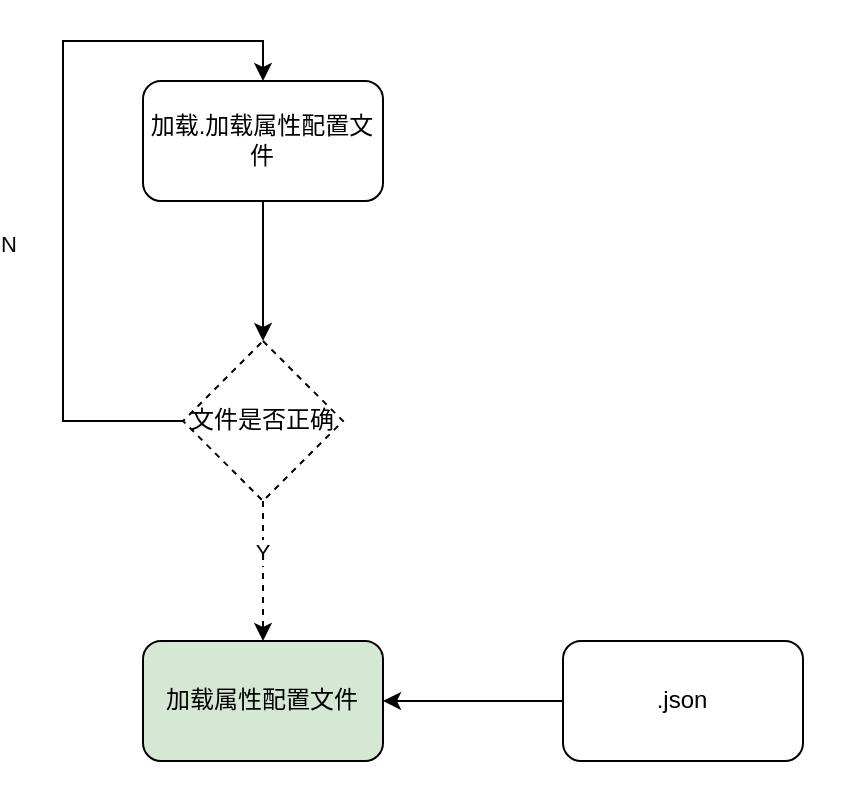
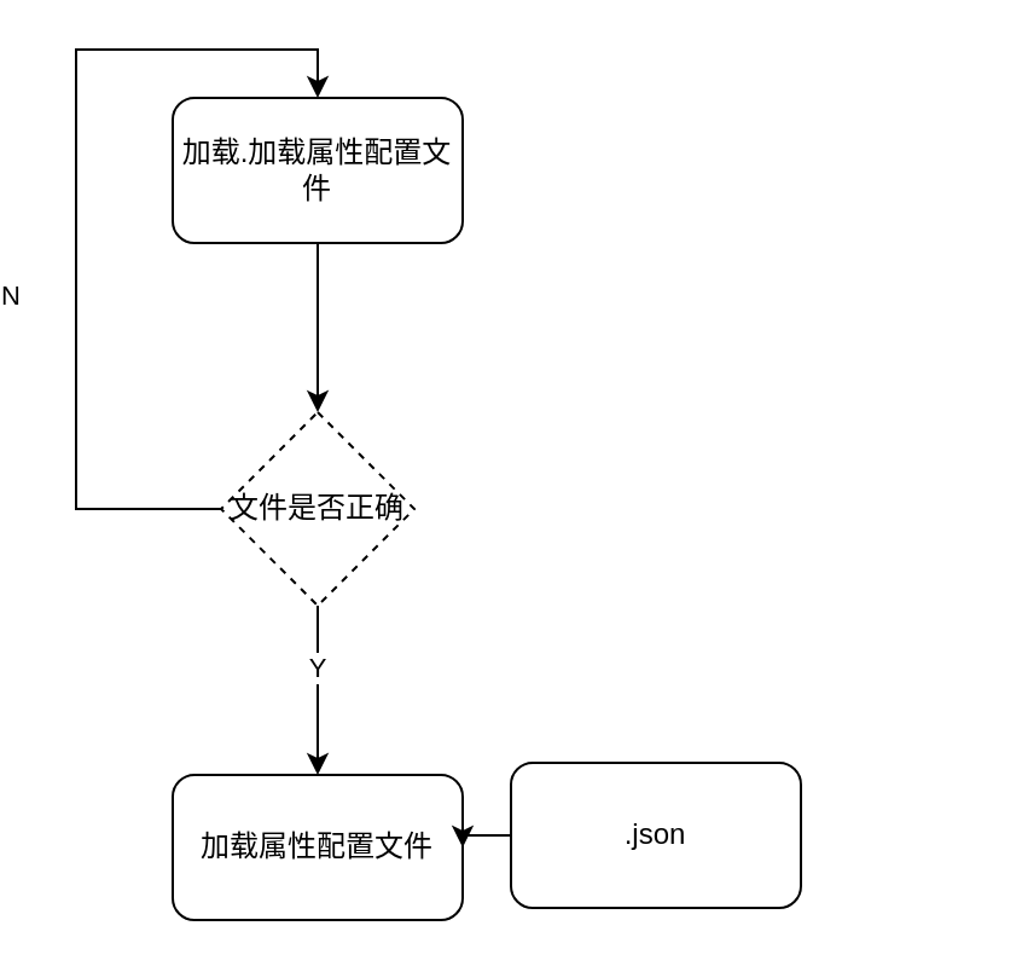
  <mxCell id="0" />
  <mxCell id="1" parent="0" />
  <mxCell id="2" style="edgeStyle=orthogonalEdgeStyle;rounded=0;orthogonalLoop=1;jettySize=auto;html=1;entryX=0.5;entryY=0;entryDx=0;entryDy=0;" edge="1" parent="1" source="3" target="8"><mxGeometry relative="1" as="geometry"><mxPoint x="270" y="70" as="targetPoint" /></mxGeometry></mxCell>
  <mxCell id="3" value="加载.加载属性配置文件" style="rounded=1;whiteSpace=wrap;html=1;" vertex="1" parent="1"><mxGeometry x="60" y="40" width="120" height="60" as="geometry" /></mxCell>
- <mxCell id="4" style="edgeStyle=orthogonalEdgeStyle;rounded=0;orthogonalLoop=1;jettySize=auto;html=1;dashed=1;" edge="1" parent="1" source="8" target="9"><mxGeometry relative="1" as="geometry" /></mxCell>
+ <mxCell id="4" style="edgeStyle=orthogonalEdgeStyle;rounded=0;orthogonalLoop=1;jettySize=auto;html=1;" edge="1" parent="1" source="8" target="9"><mxGeometry relative="1" as="geometry" /></mxCell>
  <mxCell id="5" value="Y" style="edgeLabel;html=1;align=center;verticalAlign=middle;resizable=0;points=[];" vertex="1" connectable="0" parent="4"><mxGeometry x="-0.279" y="-1" relative="1" as="geometry"><mxPoint as="offset" /></mxGeometry></mxCell>
  <mxCell id="6" style="edgeStyle=orthogonalEdgeStyle;rounded=0;orthogonalLoop=1;jettySize=auto;html=1;entryX=0.5;entryY=0;entryDx=0;entryDy=0;exitX=0;exitY=0.5;exitDx=0;exitDy=0;" edge="1" parent="1" source="8" target="3"><mxGeometry relative="1" as="geometry"><mxPoint x="320" y="-30" as="targetPoint" /><Array as="points"><mxPoint x="20" y="210" /><mxPoint x="20" y="20" /><mxPoint x="120" y="20" /></Array></mxGeometry></mxCell>
  <mxCell id="7" value="N" style="edgeLabel;html=1;align=center;verticalAlign=middle;resizable=0;points=[];" vertex="1" connectable="0" parent="6"><mxGeometry x="-0.195" y="-1" relative="1" as="geometry"><mxPoint x="-29" as="offset" /></mxGeometry></mxCell>
  <mxCell id="8" value="文件是否正确" style="rhombus;whiteSpace=wrap;html=1;dashed=1;" vertex="1" parent="1"><mxGeometry x="80" y="170" width="80" height="80" as="geometry" /></mxCell>
- <mxCell id="9" value="加载属性配置文件" style="rounded=1;whiteSpace=wrap;html=1;fillColor=#d5e8d4;" vertex="1" parent="1"><mxGeometry x="60" y="320" width="120" height="60" as="geometry" /></mxCell>
+ <mxCell id="9" value="加载属性配置文件" style="rounded=1;whiteSpace=wrap;html=1;" vertex="1" parent="1"><mxGeometry x="60" y="320" width="120" height="60" as="geometry" /></mxCell>
  <mxCell id="10" style="edgeStyle=orthogonalEdgeStyle;rounded=0;orthogonalLoop=1;jettySize=auto;html=1;" edge="1" parent="1" source="11" target="9"><mxGeometry relative="1" as="geometry" /></mxCell>
- <mxCell id="11" value=".json" style="rounded=1;whiteSpace=wrap;html=1;" vertex="1" parent="1"><mxGeometry x="270" y="320" width="120" height="60" as="geometry" /></mxCell>
+ <mxCell id="11" value=".json" style="rounded=1;whiteSpace=wrap;html=1;" vertex="1" parent="1"><mxGeometry x="200" y="315" width="120" height="60" as="geometry" /></mxCell>
